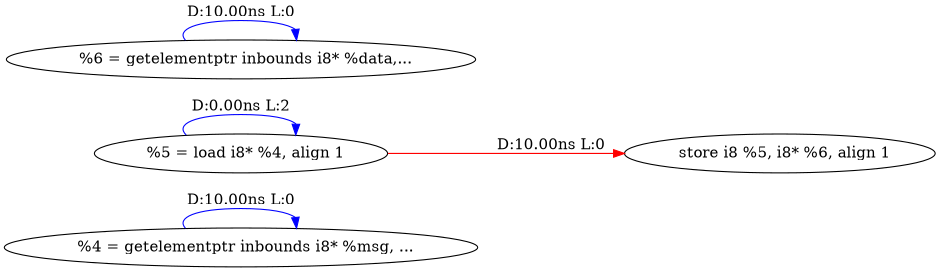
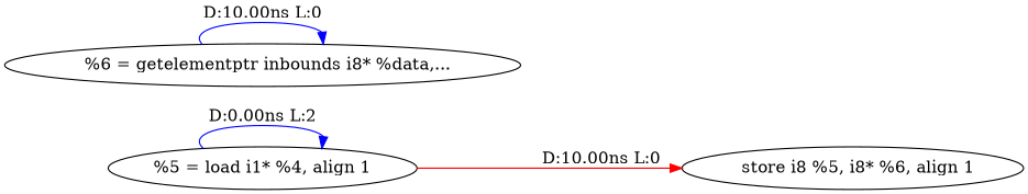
  digraph {
    rankdir=LR
    edge [color=blue]
-   n1 [label="  %4 = getelementptr inbounds i8* %msg, ..."]
-   n2 [label="  %5 = load i8* %4, align 1"]
+   n2 [label="%5 = load i1* %4, align 1"]
    n3 [label="  store i8 %5, i8* %6, align 1"]
    n4 [label="  %6 = getelementptr inbounds i8* %data,..."]
-   n1 -> n1 [label="D:10.00ns L:0"]
    n2 -> n2 [label="D:0.00ns L:2"]
    n2 -> n3 [color=red label="D:10.00ns L:0"]
    n4 -> n4 [label="D:10.00ns L:0"]
  }
